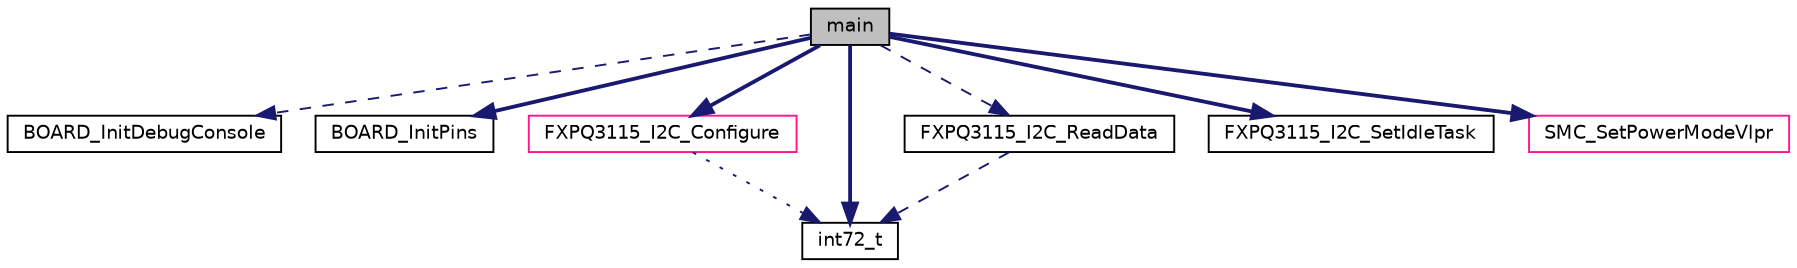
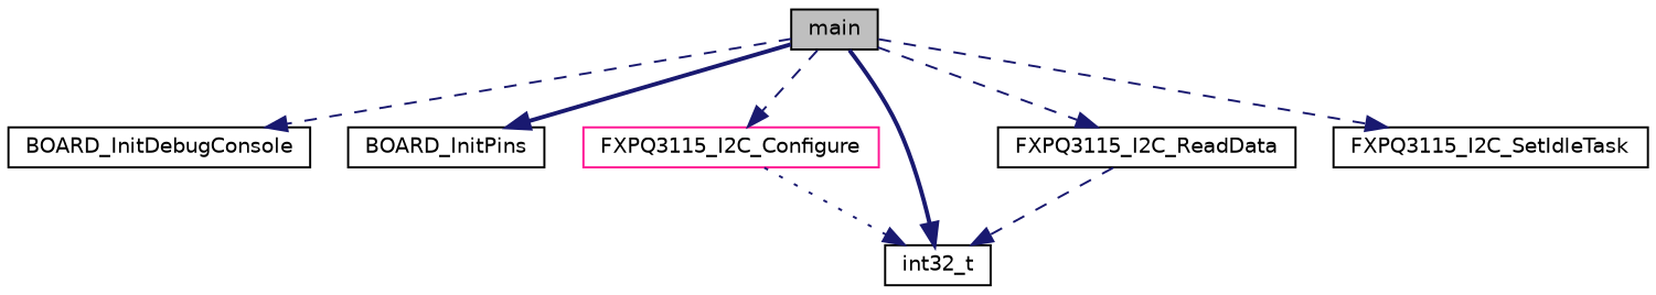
  digraph {
    rankdir=TB
    node [color=black fillcolor=white fontname=Helvetica fontsize=10 shape=record style=filled]
    edge [color=midnightblue fontname=Helvetica fontsize=10 labelfontname=Helvetica labelfontsize=10 style=dashed]
    n1 [fillcolor=grey75 fontcolor=black height=0.2 label=main width=0.4]
    n2 [height=0.2 label=BOARD_InitDebugConsole width=0.4]
    n3 [height=0.2 label=BOARD_InitPins width=0.4]
    n4 [color=deeppink height=0.2 label=FXPQ3115_I2C_Configure width=0.4]
-   n5 [height=0.2 label=int72_t width=0.4]
+   n5 [height=0.2 label=int32_t width=0.4]
    n6 [height=0.2 label=FXPQ3115_I2C_ReadData width=0.4]
    n7 [height=0.2 label=FXPQ3115_I2C_SetIdleTask width=0.4]
-   n8 [color=deeppink height=0.2 label=SMC_SetPowerModeVlpr width=0.4]
    n1 -> n2
    n1 -> n3 [style=bold]
-   n1 -> n4 [style=bold]
+   n1 -> n4
    n1 -> n5 [style=bold]
    n1 -> n6
-   n1 -> n7 [style=bold]
-   n1 -> n8 [style=bold]
+   n1 -> n7
    n4 -> n5 [style=dotted]
    n6 -> n5
  }
